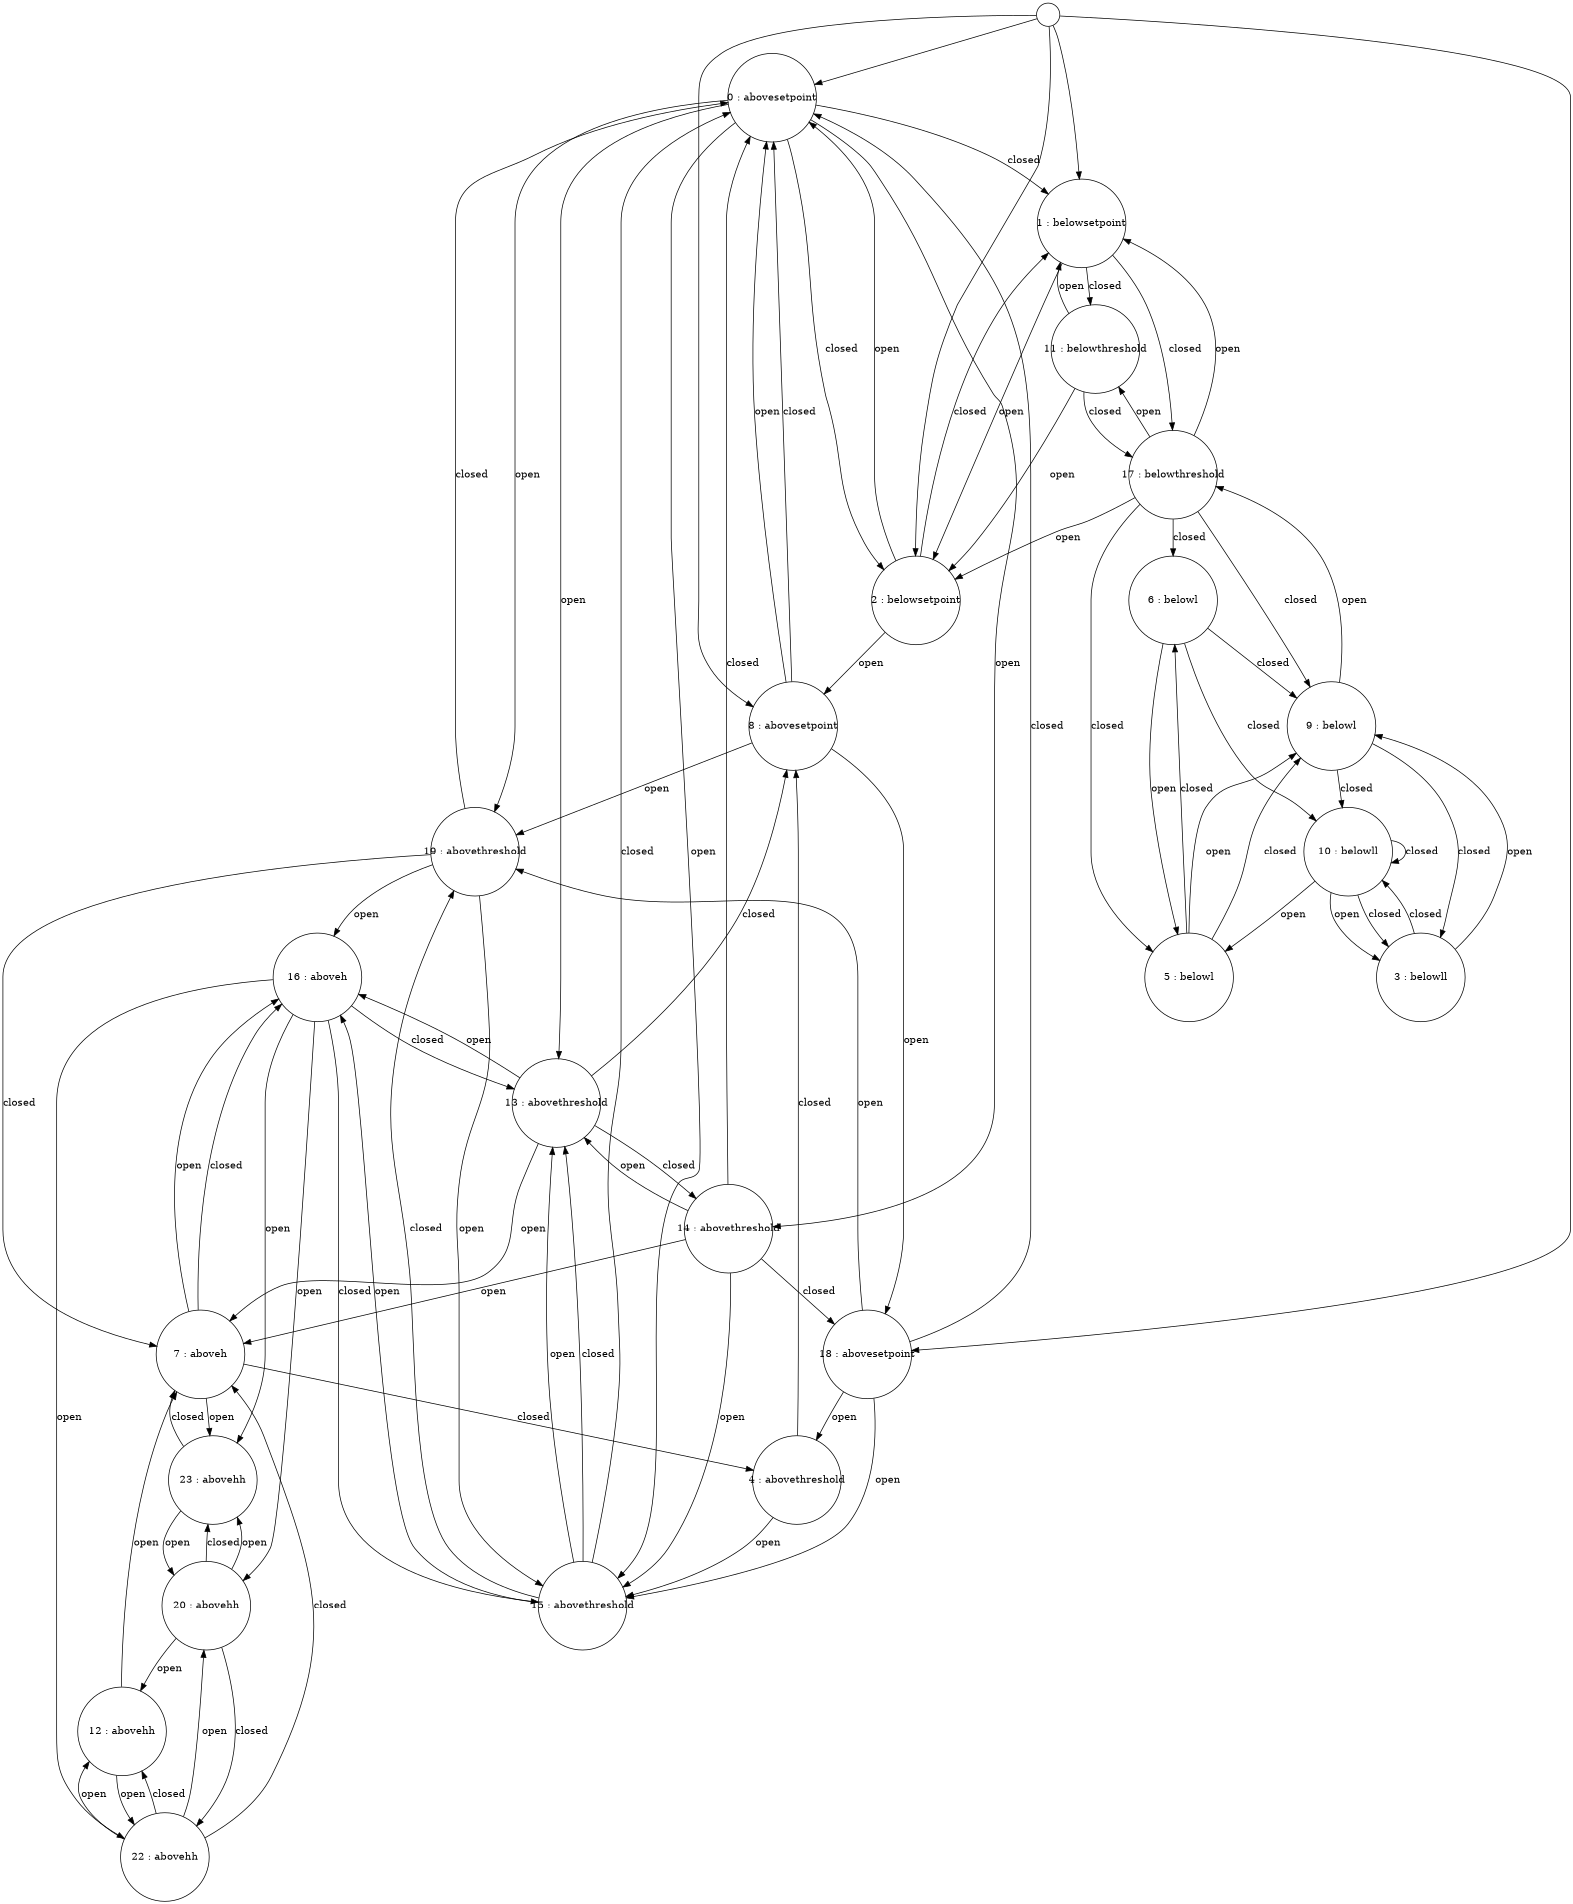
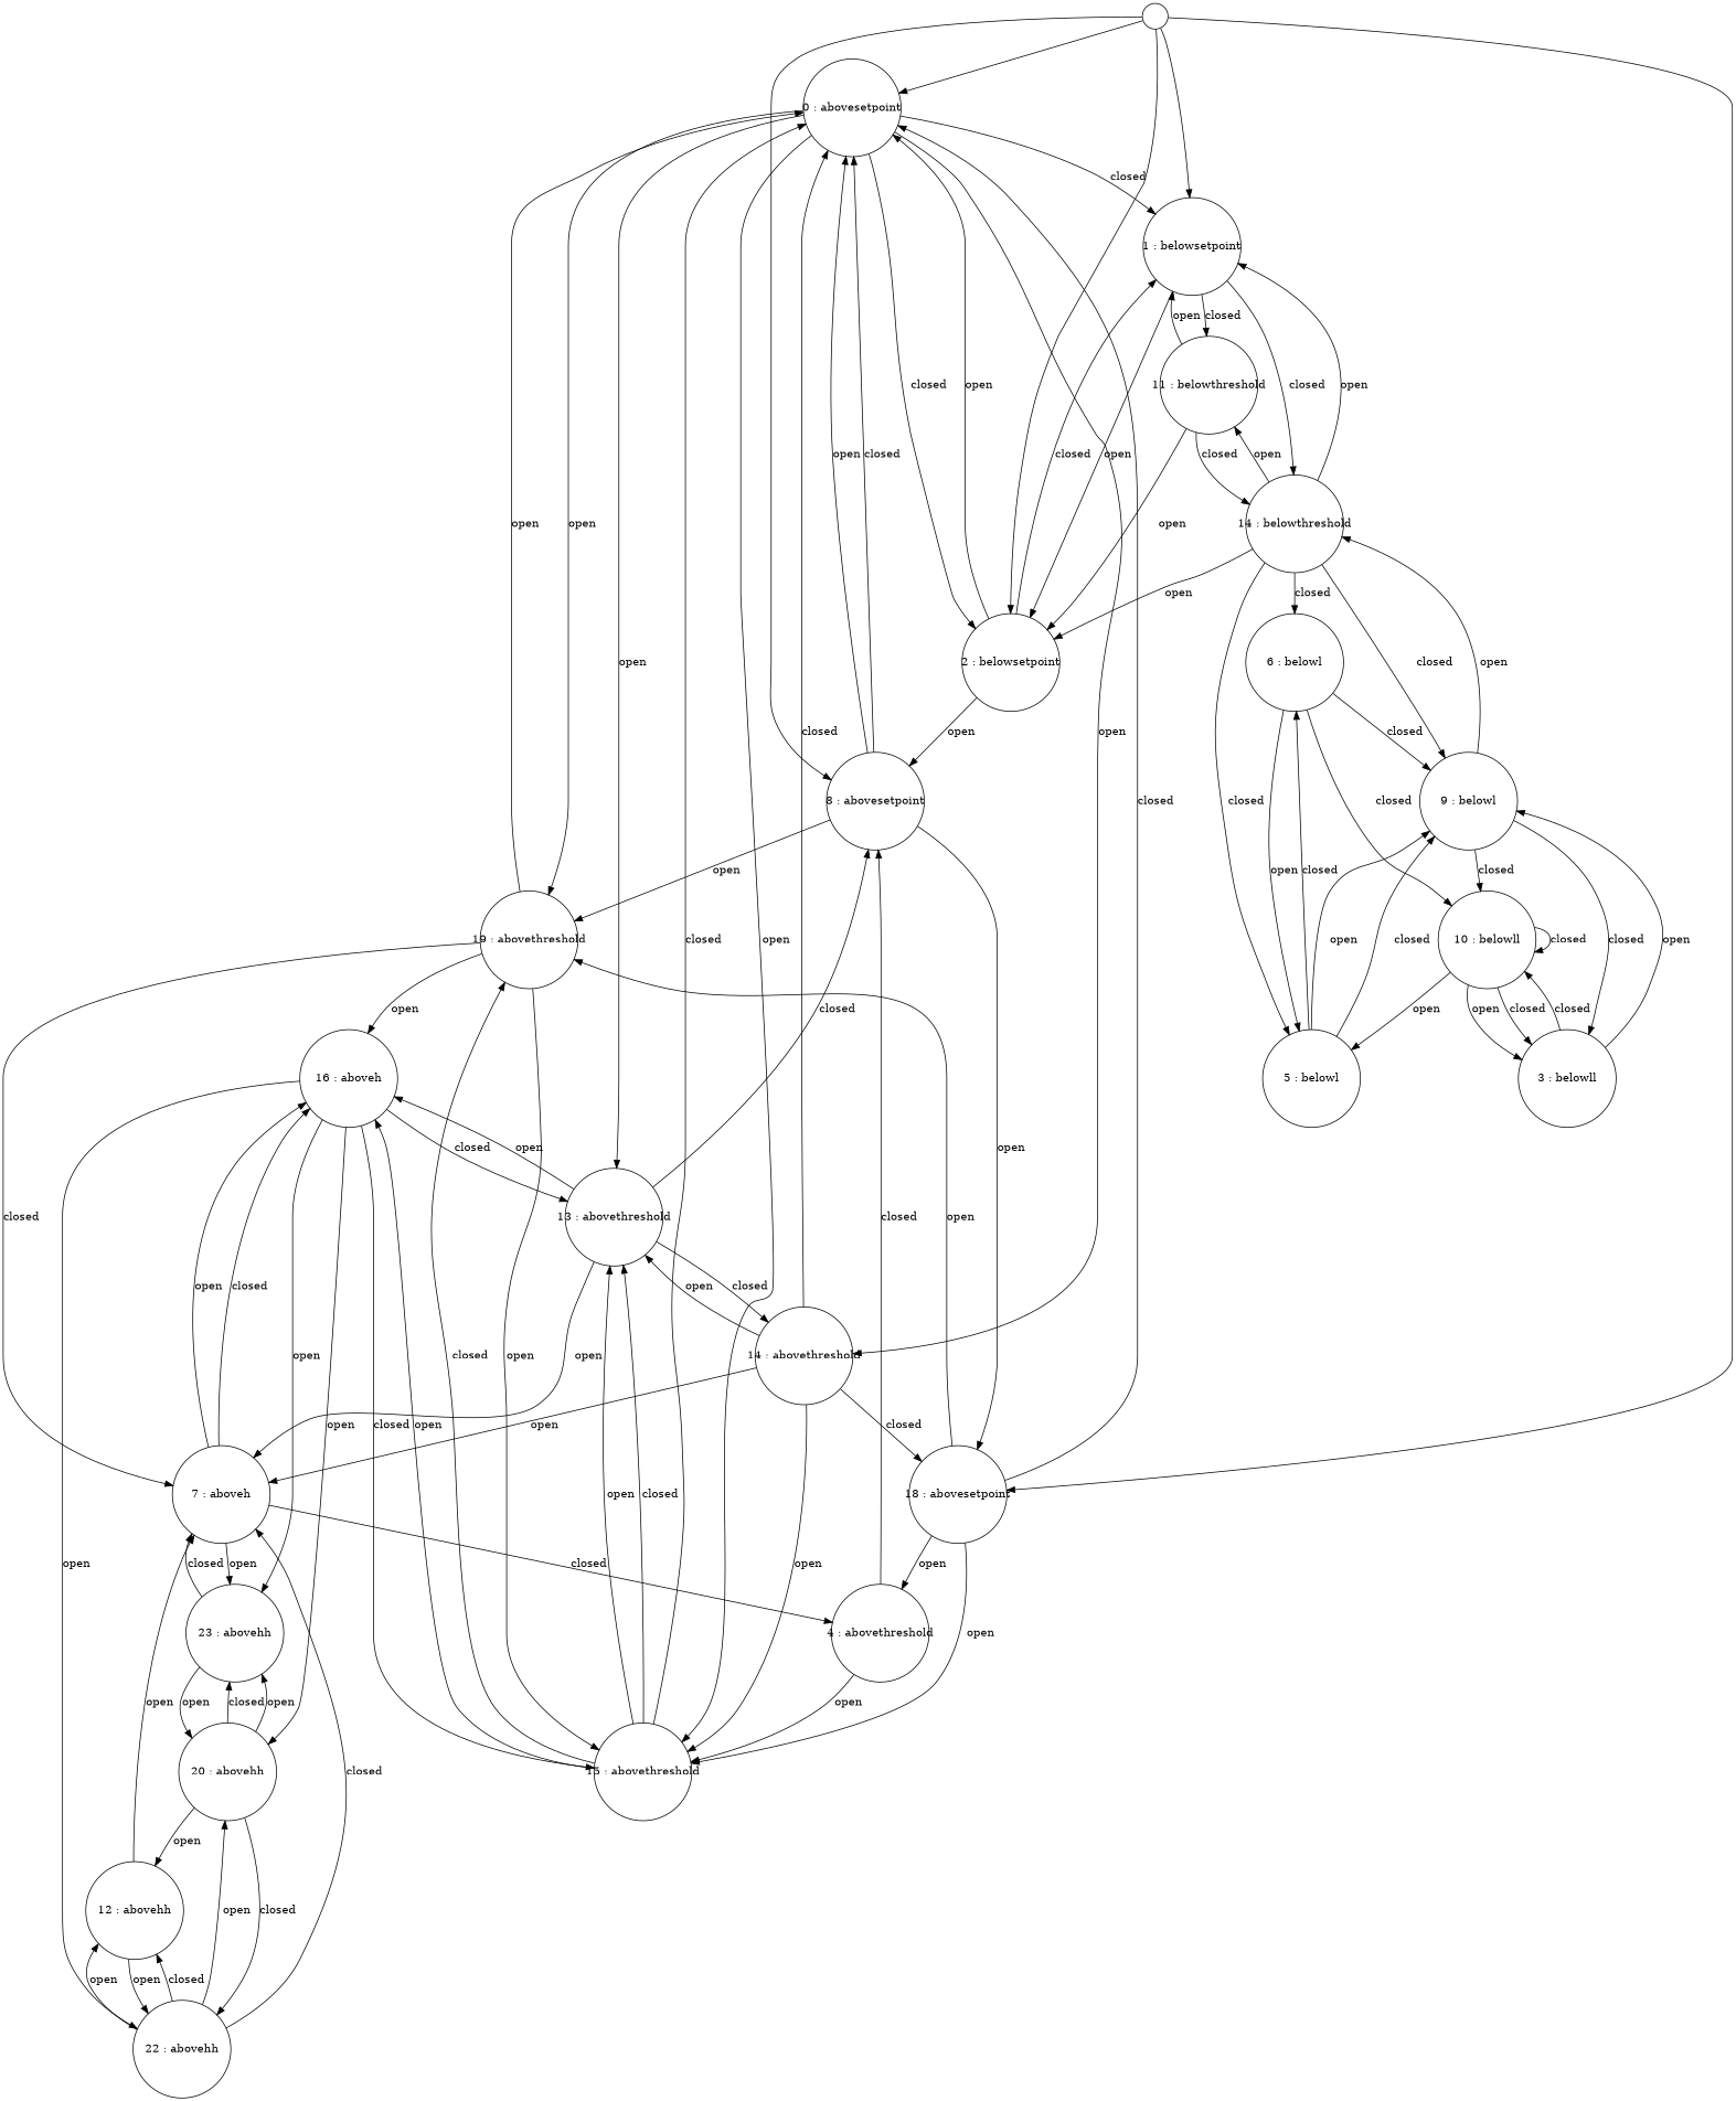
  digraph {
    node [shape=circle fixedsize=true]
    n1 [height=0.1 label=" " width=0.1 fixedsize=""]
    n2 [height=1.7 label="0 : abovesetpoint" width=1.7]
    n3 [height=1.7 label="1 : belowsetpoint" width=1.7]
    n4 [height=1.7 label="2 : belowsetpoint" width=1.7]
    n5 [height=1.7 label="8 : abovesetpoint" width=1.7]
    n6 [height=1.7 label="18 : abovesetpoint" width=1.7]
    n7 [height=1.7 label="13 : abovethreshold" width=1.7]
    n8 [height=1.7 label="14 : abovethreshold" width=1.7]
    n9 [height=1.7 label="15 : abovethreshold" width=1.7]
    n10 [height=1.7 label="19 : abovethreshold" width=1.7]
    n11 [height=1.7 label="11 : belowthreshold" width=1.7]
-   n12 [height=1.7 label="17 : belowthreshold" width=1.7]
+   n12 [height=1.7 label="14 : belowthreshold" width=1.7]
    n13 [height=1.7 label="4 : abovethreshold" width=1.7]
    n14 [height=1.7 label="7 : aboveh" width=1.7]
    n15 [height=1.7 label="16 : aboveh" width=1.7]
    n16 [height=1.7 label="9 : belowl" width=1.7]
    n17 [height=1.7 label="5 : belowl" width=1.7]
    n18 [height=1.7 label="6 : belowl" width=1.7]
    n19 [height=1.7 label="3 : belowll" width=1.7]
    n20 [height=1.7 label="10 : belowll" width=1.7]
    n21 [height=1.7 label="23 : abovehh" width=1.7]
    n22 [height=1.7 label="22 : abovehh" width=1.7]
    n23 [height=1.7 label="20 : abovehh" width=1.7]
    n24 [height=1.7 label="12 : abovehh" width=1.7]
    n1 -> n2
    n1 -> n3
    n1 -> n4
    n1 -> n5
    n1 -> n6
    n2 -> n3 [label=closed]
    n2 -> n4 [label=closed]
    n2 -> n7 [label=open]
    n2 -> n8 [label=open]
    n2 -> n9 [label=open]
    n2 -> n10 [label=open]
    n3 -> n4 [label=open]
    n3 -> n11 [label=closed]
    n3 -> n12 [label=closed]
    n4 -> n2 [label=open]
    n4 -> n3 [label=closed]
    n4 -> n5 [label=open]
    n5 -> n2 [label=closed]
    n5 -> n2 [label=open]
    n5 -> n6 [label=open]
    n5 -> n10 [label=open]
    n6 -> n2 [label=closed]
    n6 -> n9 [label=open]
    n6 -> n10 [label=open]
    n6 -> n13 [label=open]
    n7 -> n5 [label=closed]
    n7 -> n8 [label=closed]
    n7 -> n14 [label=open]
    n7 -> n15 [label=open]
    n8 -> n2 [label=closed]
    n8 -> n6 [label=closed]
    n8 -> n7 [label=open]
    n8 -> n9 [label=open]
    n8 -> n14 [label=open]
    n9 -> n2 [label=closed]
    n9 -> n7 [label=closed]
    n9 -> n7 [label=open]
    n9 -> n10 [label=closed]
    n9 -> n15 [label=open]
-   n10 -> n2 [label=closed]
+   n10 -> n2 [label=open]
    n10 -> n9 [label=open]
    n10 -> n14 [label=closed]
    n10 -> n15 [label=open]
    n11 -> n3 [label=open]
    n11 -> n4 [label=open]
    n11 -> n12 [label=closed]
    n12 -> n3 [label=open]
    n12 -> n4 [label=open]
    n12 -> n11 [label=open]
    n12 -> n16 [label=closed]
    n12 -> n17 [label=closed]
    n12 -> n18 [label=closed]
    n13 -> n5 [label=closed]
    n13 -> n9 [label=open]
    n14 -> n13 [label=closed]
    n14 -> n15 [label=closed]
    n14 -> n15 [label=open]
    n14 -> n21 [label=open]
    n15 -> n7 [label=closed]
    n15 -> n9 [label=closed]
    n15 -> n21 [label=open]
    n15 -> n22 [label=open]
    n15 -> n23 [label=open]
    n16 -> n12 [label=open]
    n16 -> n19 [label=closed]
    n16 -> n20 [label=closed]
    n17 -> n16 [label=closed]
    n17 -> n16 [label=open]
    n17 -> n18 [label=closed]
    n18 -> n16 [label=closed]
    n18 -> n17 [label=open]
    n18 -> n20 [label=closed]
    n19 -> n16 [label=open]
    n19 -> n20 [label=closed]
    n20 -> n17 [label=open]
    n20 -> n19 [label=closed]
    n20 -> n19 [label=open]
    n20 -> n20 [label=closed]
    n21 -> n14 [label=closed]
    n21 -> n23 [label=open]
    n22 -> n14 [label=closed]
    n22 -> n23 [label=open]
    n22 -> n24 [label=closed]
    n22 -> n24 [label=open]
    n23 -> n21 [label=closed]
    n23 -> n21 [label=open]
    n23 -> n22 [label=closed]
    n23 -> n24 [label=open]
    n24 -> n14 [label=open]
    n24 -> n22 [label=open]
  }
